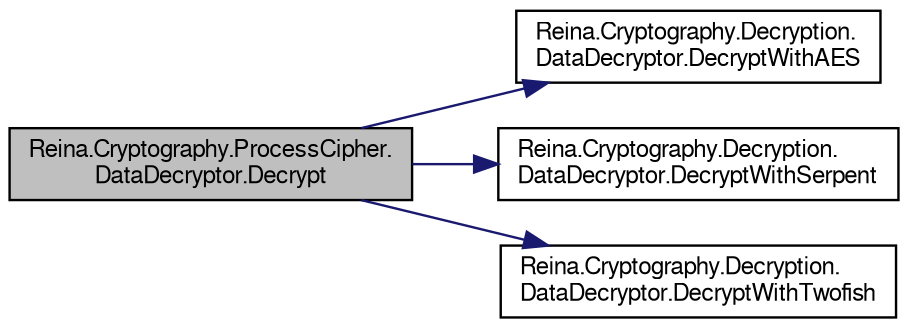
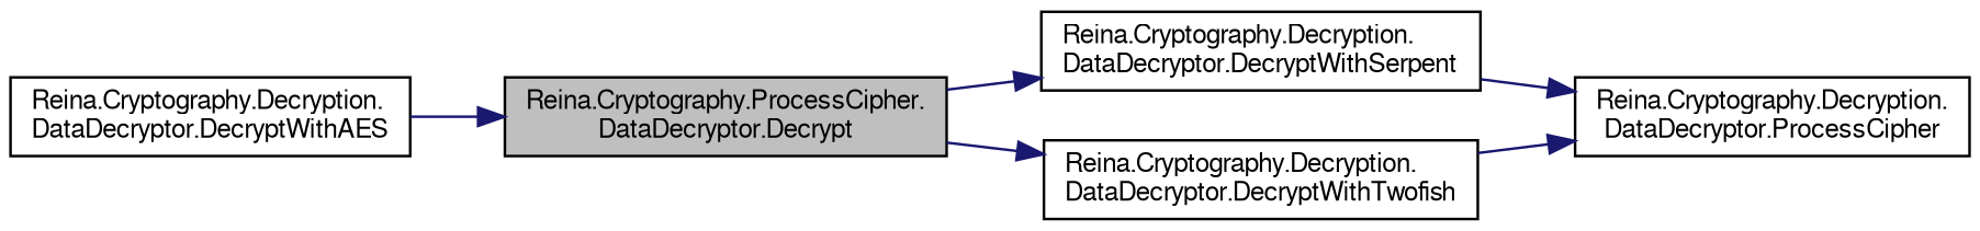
  digraph {
    rankdir=LR
    node [color=black fillcolor=white fontname=FreeSans fontsize=10 shape=record style=filled]
    edge [color=midnightblue fontname=FreeSans fontsize=10 labelfontname=FreeSans labelfontsize=10 style=solid]
    n1 [fillcolor=grey75 fontcolor=black height=0.2 label="Reina.Cryptography.ProcessCipher.\lDataDecryptor.Decrypt" width=0.4]
    n2 [height=0.2 label="Reina.Cryptography.Decryption.\lDataDecryptor.DecryptWithAES" width=0.4]
    n3 [height=0.2 label="Reina.Cryptography.Decryption.\lDataDecryptor.DecryptWithSerpent" width=0.4]
    n4 [height=0.2 label="Reina.Cryptography.Decryption.\lDataDecryptor.DecryptWithTwofish" width=0.4]
-   n1 -> n2
+   n5 [height=0.2 label="Reina.Cryptography.Decryption.\lDataDecryptor.ProcessCipher" width=0.4]
+   n2 -> n1
    n1 -> n3
    n1 -> n4
+   n3 -> n5
+   n4 -> n5
  }
